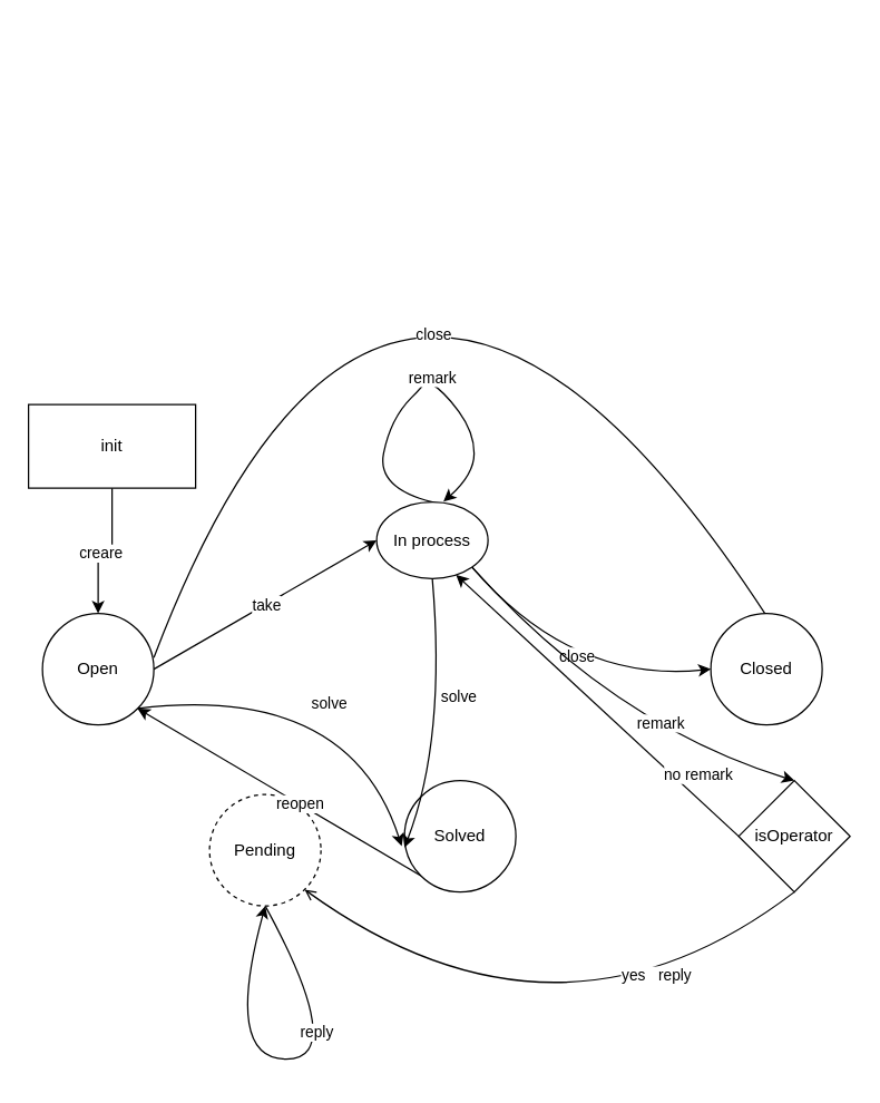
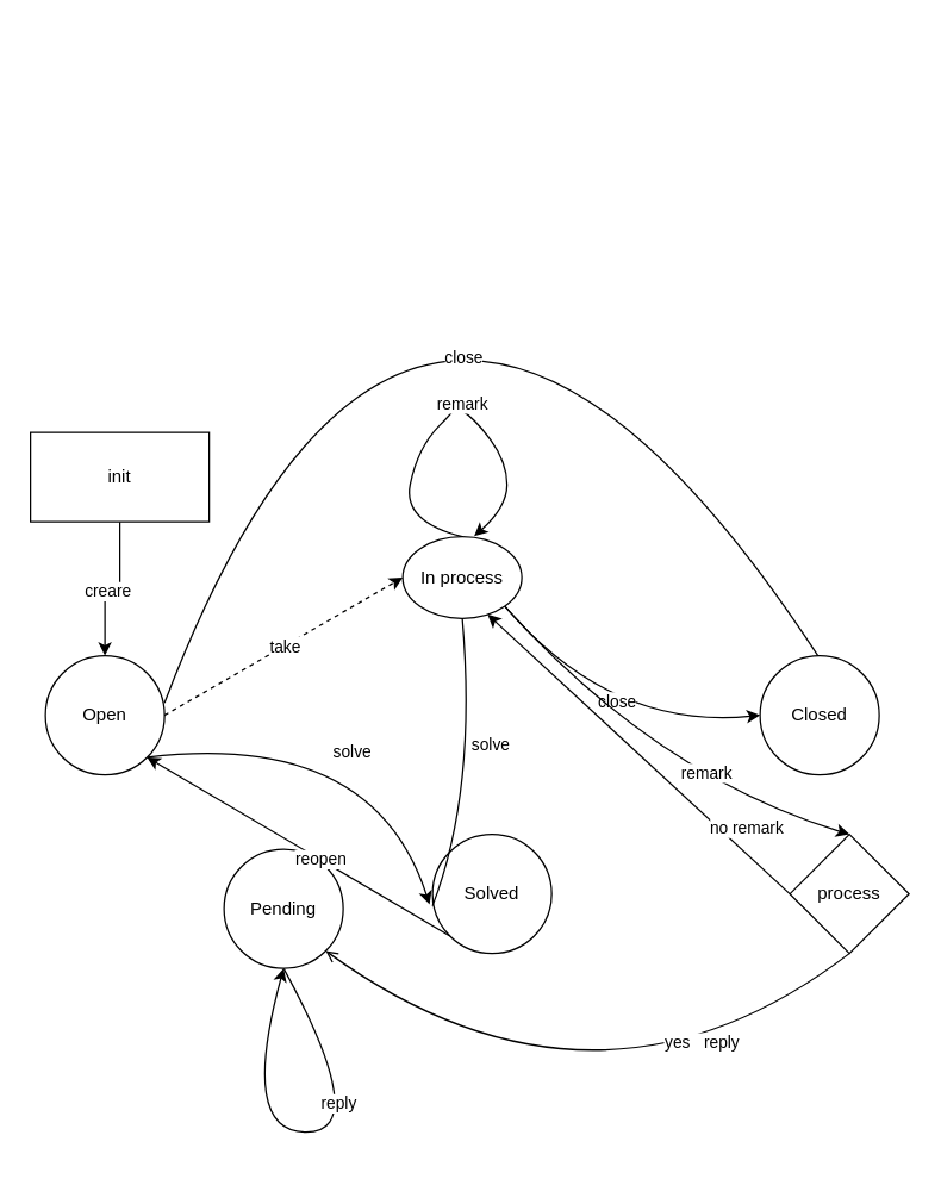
  <mxCell id="0" />
  <mxCell id="1" parent="0" />
  <mxCell id="2" style="edgeStyle=none;curved=1;orthogonalLoop=1;jettySize=auto;html=1;exitX=1;exitY=0;exitDx=0;exitDy=0;entryX=0.5;entryY=0;entryDx=0;entryDy=0;" edge="1" parent="1"><mxGeometry relative="1" as="geometry"><mxPoint x="110.004" y="471.716" as="sourcePoint" /><mxPoint x="561.72" y="460" as="targetPoint" /><Array as="points"><mxPoint x="281.72" y="20" /></Array></mxGeometry></mxCell>
  <mxCell id="3" value="close" style="edgeLabel;html=1;align=center;verticalAlign=middle;resizable=0;points=[];" vertex="1" connectable="0" parent="2"><mxGeometry x="0.194" y="-77" relative="1" as="geometry"><mxPoint x="31" y="80" as="offset" /></mxGeometry></mxCell>
  <mxCell id="4" style="edgeStyle=none;curved=1;orthogonalLoop=1;jettySize=auto;html=1;exitX=1;exitY=1;exitDx=0;exitDy=0;entryX=-0.025;entryY=0.588;entryDx=0;entryDy=0;entryPerimeter=0;" edge="1" parent="1" source="6" target="13"><mxGeometry relative="1" as="geometry"><Array as="points"><mxPoint x="250" y="490" /></Array></mxGeometry></mxCell>
  <mxCell id="5" value="solve" style="edgeLabel;html=1;align=center;verticalAlign=middle;resizable=0;points=[];" vertex="1" connectable="0" parent="4"><mxGeometry x="0.174" y="-18" relative="1" as="geometry"><mxPoint as="offset" /></mxGeometry></mxCell>
  <mxCell id="6" value="Open" style="ellipse;whiteSpace=wrap;html=1;aspect=fixed;" vertex="1" parent="1"><mxGeometry x="30" y="440" width="80" height="80" as="geometry" /></mxCell>
  <mxCell id="7" style="edgeStyle=none;orthogonalLoop=1;jettySize=auto;html=1;exitX=0.5;exitY=1;exitDx=0;exitDy=0;entryX=0.5;entryY=1;entryDx=0;entryDy=0;curved=1;" edge="1" parent="1" source="9" target="9"><mxGeometry relative="1" as="geometry"><mxPoint x="180" y="660" as="targetPoint" /><Array as="points"><mxPoint x="250" y="760" /><mxPoint x="160" y="760" /></Array></mxGeometry></mxCell>
  <mxCell id="8" value="reply" style="edgeLabel;html=1;align=center;verticalAlign=middle;resizable=0;points=[];" vertex="1" connectable="0" parent="7"><mxGeometry x="-0.093" y="-11" relative="1" as="geometry"><mxPoint y="-9" as="offset" /></mxGeometry></mxCell>
- <mxCell id="9" value="Pending" style="ellipse;whiteSpace=wrap;html=1;aspect=fixed;dashed=1;" vertex="1" parent="1"><mxGeometry x="150" y="570" width="80" height="80" as="geometry" /></mxCell>
+ <mxCell id="9" value="Pending" style="ellipse;whiteSpace=wrap;html=1;aspect=fixed;" vertex="1" parent="1"><mxGeometry x="150" y="570" width="80" height="80" as="geometry" /></mxCell>
  <mxCell id="10" value="Closed" style="ellipse;whiteSpace=wrap;html=1;aspect=fixed;" vertex="1" parent="1"><mxGeometry x="510" y="440" width="80" height="80" as="geometry" /></mxCell>
  <mxCell id="11" style="edgeStyle=none;curved=1;orthogonalLoop=1;jettySize=auto;html=1;exitX=0;exitY=1;exitDx=0;exitDy=0;entryX=1;entryY=1;entryDx=0;entryDy=0;" edge="1" parent="1" source="13" target="6"><mxGeometry relative="1" as="geometry" /></mxCell>
  <mxCell id="12" value="reopen" style="edgeLabel;html=1;align=center;verticalAlign=middle;resizable=0;points=[];" vertex="1" connectable="0" parent="11"><mxGeometry x="-0.145" relative="1" as="geometry"><mxPoint as="offset" /></mxGeometry></mxCell>
  <mxCell id="13" value="Solved" style="ellipse;whiteSpace=wrap;html=1;aspect=fixed;" vertex="1" parent="1"><mxGeometry x="290" y="560" width="80" height="80" as="geometry" /></mxCell>
  <mxCell id="14" style="edgeStyle=none;curved=1;orthogonalLoop=1;jettySize=auto;html=1;exitX=1;exitY=1;exitDx=0;exitDy=0;entryX=0;entryY=0.5;entryDx=0;entryDy=0;" edge="1" parent="1" source="22" target="10"><mxGeometry relative="1" as="geometry"><Array as="points"><mxPoint x="410" y="490" /></Array></mxGeometry></mxCell>
  <mxCell id="15" value="close" style="edgeLabel;html=1;align=center;verticalAlign=middle;resizable=0;points=[];" vertex="1" connectable="0" parent="14"><mxGeometry x="0.081" y="18" relative="1" as="geometry"><mxPoint x="1" y="-1" as="offset" /></mxGeometry></mxCell>
- <mxCell id="16" style="edgeStyle=none;curved=1;orthogonalLoop=1;jettySize=auto;html=1;exitX=0.5;exitY=1;exitDx=0;exitDy=0;entryX=0;entryY=0.6;entryDx=0;entryDy=0;entryPerimeter=0;" edge="1" parent="1" source="22" target="13"><mxGeometry relative="1" as="geometry"><Array as="points"><mxPoint x="320" y="530" /></Array></mxGeometry></mxCell>
+ <mxCell id="16" style="edgeStyle=none;curved=1;orthogonalLoop=1;jettySize=auto;html=1;exitX=0.5;exitY=1;exitDx=0;exitDy=0;entryX=0;entryY=0.6;entryDx=0;entryDy=0;entryPerimeter=0;endArrow=none;" edge="1" parent="1" source="22" target="13"><mxGeometry relative="1" as="geometry"><Array as="points"><mxPoint x="320" y="530" /></Array></mxGeometry></mxCell>
  <mxCell id="17" value="solve" style="edgeLabel;html=1;align=center;verticalAlign=middle;resizable=0;points=[];" vertex="1" connectable="0" parent="16"><mxGeometry x="-0.133" y="11" relative="1" as="geometry"><mxPoint as="offset" /></mxGeometry></mxCell>
  <mxCell id="18" style="edgeStyle=none;curved=1;orthogonalLoop=1;jettySize=auto;html=1;exitX=1;exitY=1;exitDx=0;exitDy=0;entryX=0.5;entryY=0;entryDx=0;entryDy=0;" edge="1" parent="1" source="22" target="32"><mxGeometry relative="1" as="geometry"><Array as="points"><mxPoint x="440" y="520" /></Array></mxGeometry></mxCell>
  <mxCell id="19" value="remark" style="edgeLabel;html=1;align=center;verticalAlign=middle;resizable=0;points=[];" vertex="1" connectable="0" parent="18"><mxGeometry x="0.11" y="-3" relative="1" as="geometry"><mxPoint x="27" y="-7" as="offset" /></mxGeometry></mxCell>
  <mxCell id="20" style="edgeStyle=none;curved=1;orthogonalLoop=1;jettySize=auto;html=1;exitX=0.5;exitY=0;exitDx=0;exitDy=0;entryX=0.6;entryY=-0.006;entryDx=0;entryDy=0;entryPerimeter=0;" edge="1" parent="1" source="22" target="22"><mxGeometry relative="1" as="geometry"><mxPoint x="350" y="340" as="targetPoint" /><Array as="points"><mxPoint x="270" y="350" /><mxPoint x="280" y="300" /><mxPoint x="310" y="270" /><mxPoint x="300" y="270" /><mxPoint x="318" y="280" /><mxPoint x="340" y="310" /><mxPoint x="340" y="340" /></Array></mxGeometry></mxCell>
  <mxCell id="21" value="remark" style="edgeLabel;html=1;align=center;verticalAlign=middle;resizable=0;points=[];" vertex="1" connectable="0" parent="20"><mxGeometry x="0.044" y="1" relative="1" as="geometry"><mxPoint x="2" y="-1" as="offset" /></mxGeometry></mxCell>
  <mxCell id="22" value="In process" style="ellipse;whiteSpace=wrap;html=1;aspect=fixed;" vertex="1" parent="1"><mxGeometry x="270" y="360" width="80" height="55" as="geometry" /></mxCell>
  <mxCell id="23" style="edgeStyle=orthogonalEdgeStyle;rounded=0;orthogonalLoop=1;jettySize=auto;html=1;exitX=0.5;exitY=1;exitDx=0;exitDy=0;entryX=0.5;entryY=0;entryDx=0;entryDy=0;" edge="1" parent="1" source="25" target="6"><mxGeometry relative="1" as="geometry" /></mxCell>
  <mxCell id="24" value="creare" style="edgeLabel;html=1;align=center;verticalAlign=middle;resizable=0;points=[];" vertex="1" connectable="0" parent="23"><mxGeometry x="0.073" y="1" relative="1" as="geometry"><mxPoint as="offset" /></mxGeometry></mxCell>
  <mxCell id="25" value="init" style="rounded=0;whiteSpace=wrap;html=1;" vertex="1" parent="1"><mxGeometry x="20" y="290" width="120" height="60" as="geometry" /></mxCell>
- <mxCell id="26" value="" style="endArrow=classic;html=1;rounded=0;entryX=0;entryY=0.5;entryDx=0;entryDy=0;exitX=1;exitY=0.5;exitDx=0;exitDy=0;" edge="1" parent="1" source="6" target="22"><mxGeometry width="50" height="50" relative="1" as="geometry"><mxPoint x="300" y="550" as="sourcePoint" /><mxPoint x="350" y="500" as="targetPoint" /></mxGeometry></mxCell>
+ <mxCell id="26" value="" style="endArrow=classic;html=1;rounded=0;entryX=0;entryY=0.5;entryDx=0;entryDy=0;exitX=1;exitY=0.5;exitDx=0;exitDy=0;dashed=1;" edge="1" parent="1" source="6" target="22"><mxGeometry width="50" height="50" relative="1" as="geometry"><mxPoint x="300" y="550" as="sourcePoint" /><mxPoint x="350" y="500" as="targetPoint" /></mxGeometry></mxCell>
  <mxCell id="27" value="take" style="edgeLabel;html=1;align=center;verticalAlign=middle;resizable=0;points=[];" vertex="1" connectable="0" parent="26"><mxGeometry x="0.005" y="1" relative="1" as="geometry"><mxPoint y="1" as="offset" /></mxGeometry></mxCell>
  <mxCell id="28" style="edgeStyle=none;curved=1;orthogonalLoop=1;jettySize=auto;html=1;exitX=0.5;exitY=1;exitDx=0;exitDy=0;entryX=1;entryY=1;entryDx=0;entryDy=0;endArrow=open;" edge="1" parent="1" source="32" target="9"><mxGeometry relative="1" as="geometry"><Array as="points"><mxPoint x="400" y="770" /></Array></mxGeometry></mxCell>
  <mxCell id="29" value="yes&amp;nbsp; &amp;nbsp;reply" style="edgeLabel;html=1;align=center;verticalAlign=middle;resizable=0;points=[];" vertex="1" connectable="0" parent="28"><mxGeometry x="-0.495" y="-17" relative="1" as="geometry"><mxPoint x="-1" y="6" as="offset" /></mxGeometry></mxCell>
  <mxCell id="30" style="edgeStyle=none;curved=1;orthogonalLoop=1;jettySize=auto;html=1;exitX=0;exitY=0.5;exitDx=0;exitDy=0;entryX=0.713;entryY=0.95;entryDx=0;entryDy=0;entryPerimeter=0;" edge="1" parent="1" source="32" target="22"><mxGeometry relative="1" as="geometry" /></mxCell>
  <mxCell id="31" value="no remark" style="edgeLabel;html=1;align=center;verticalAlign=middle;resizable=0;points=[];" vertex="1" connectable="0" parent="30"><mxGeometry x="-0.57" y="-1" relative="1" as="geometry"><mxPoint x="13" y="-4" as="offset" /></mxGeometry></mxCell>
- <mxCell id="32" value="isOperator" style="rhombus;whiteSpace=wrap;html=1;" vertex="1" parent="1"><mxGeometry x="530" y="560" width="80" height="80" as="geometry" /></mxCell>
+ <mxCell id="32" value="process" style="rhombus;whiteSpace=wrap;html=1;" vertex="1" parent="1"><mxGeometry x="530" y="560" width="80" height="80" as="geometry" /></mxCell>
